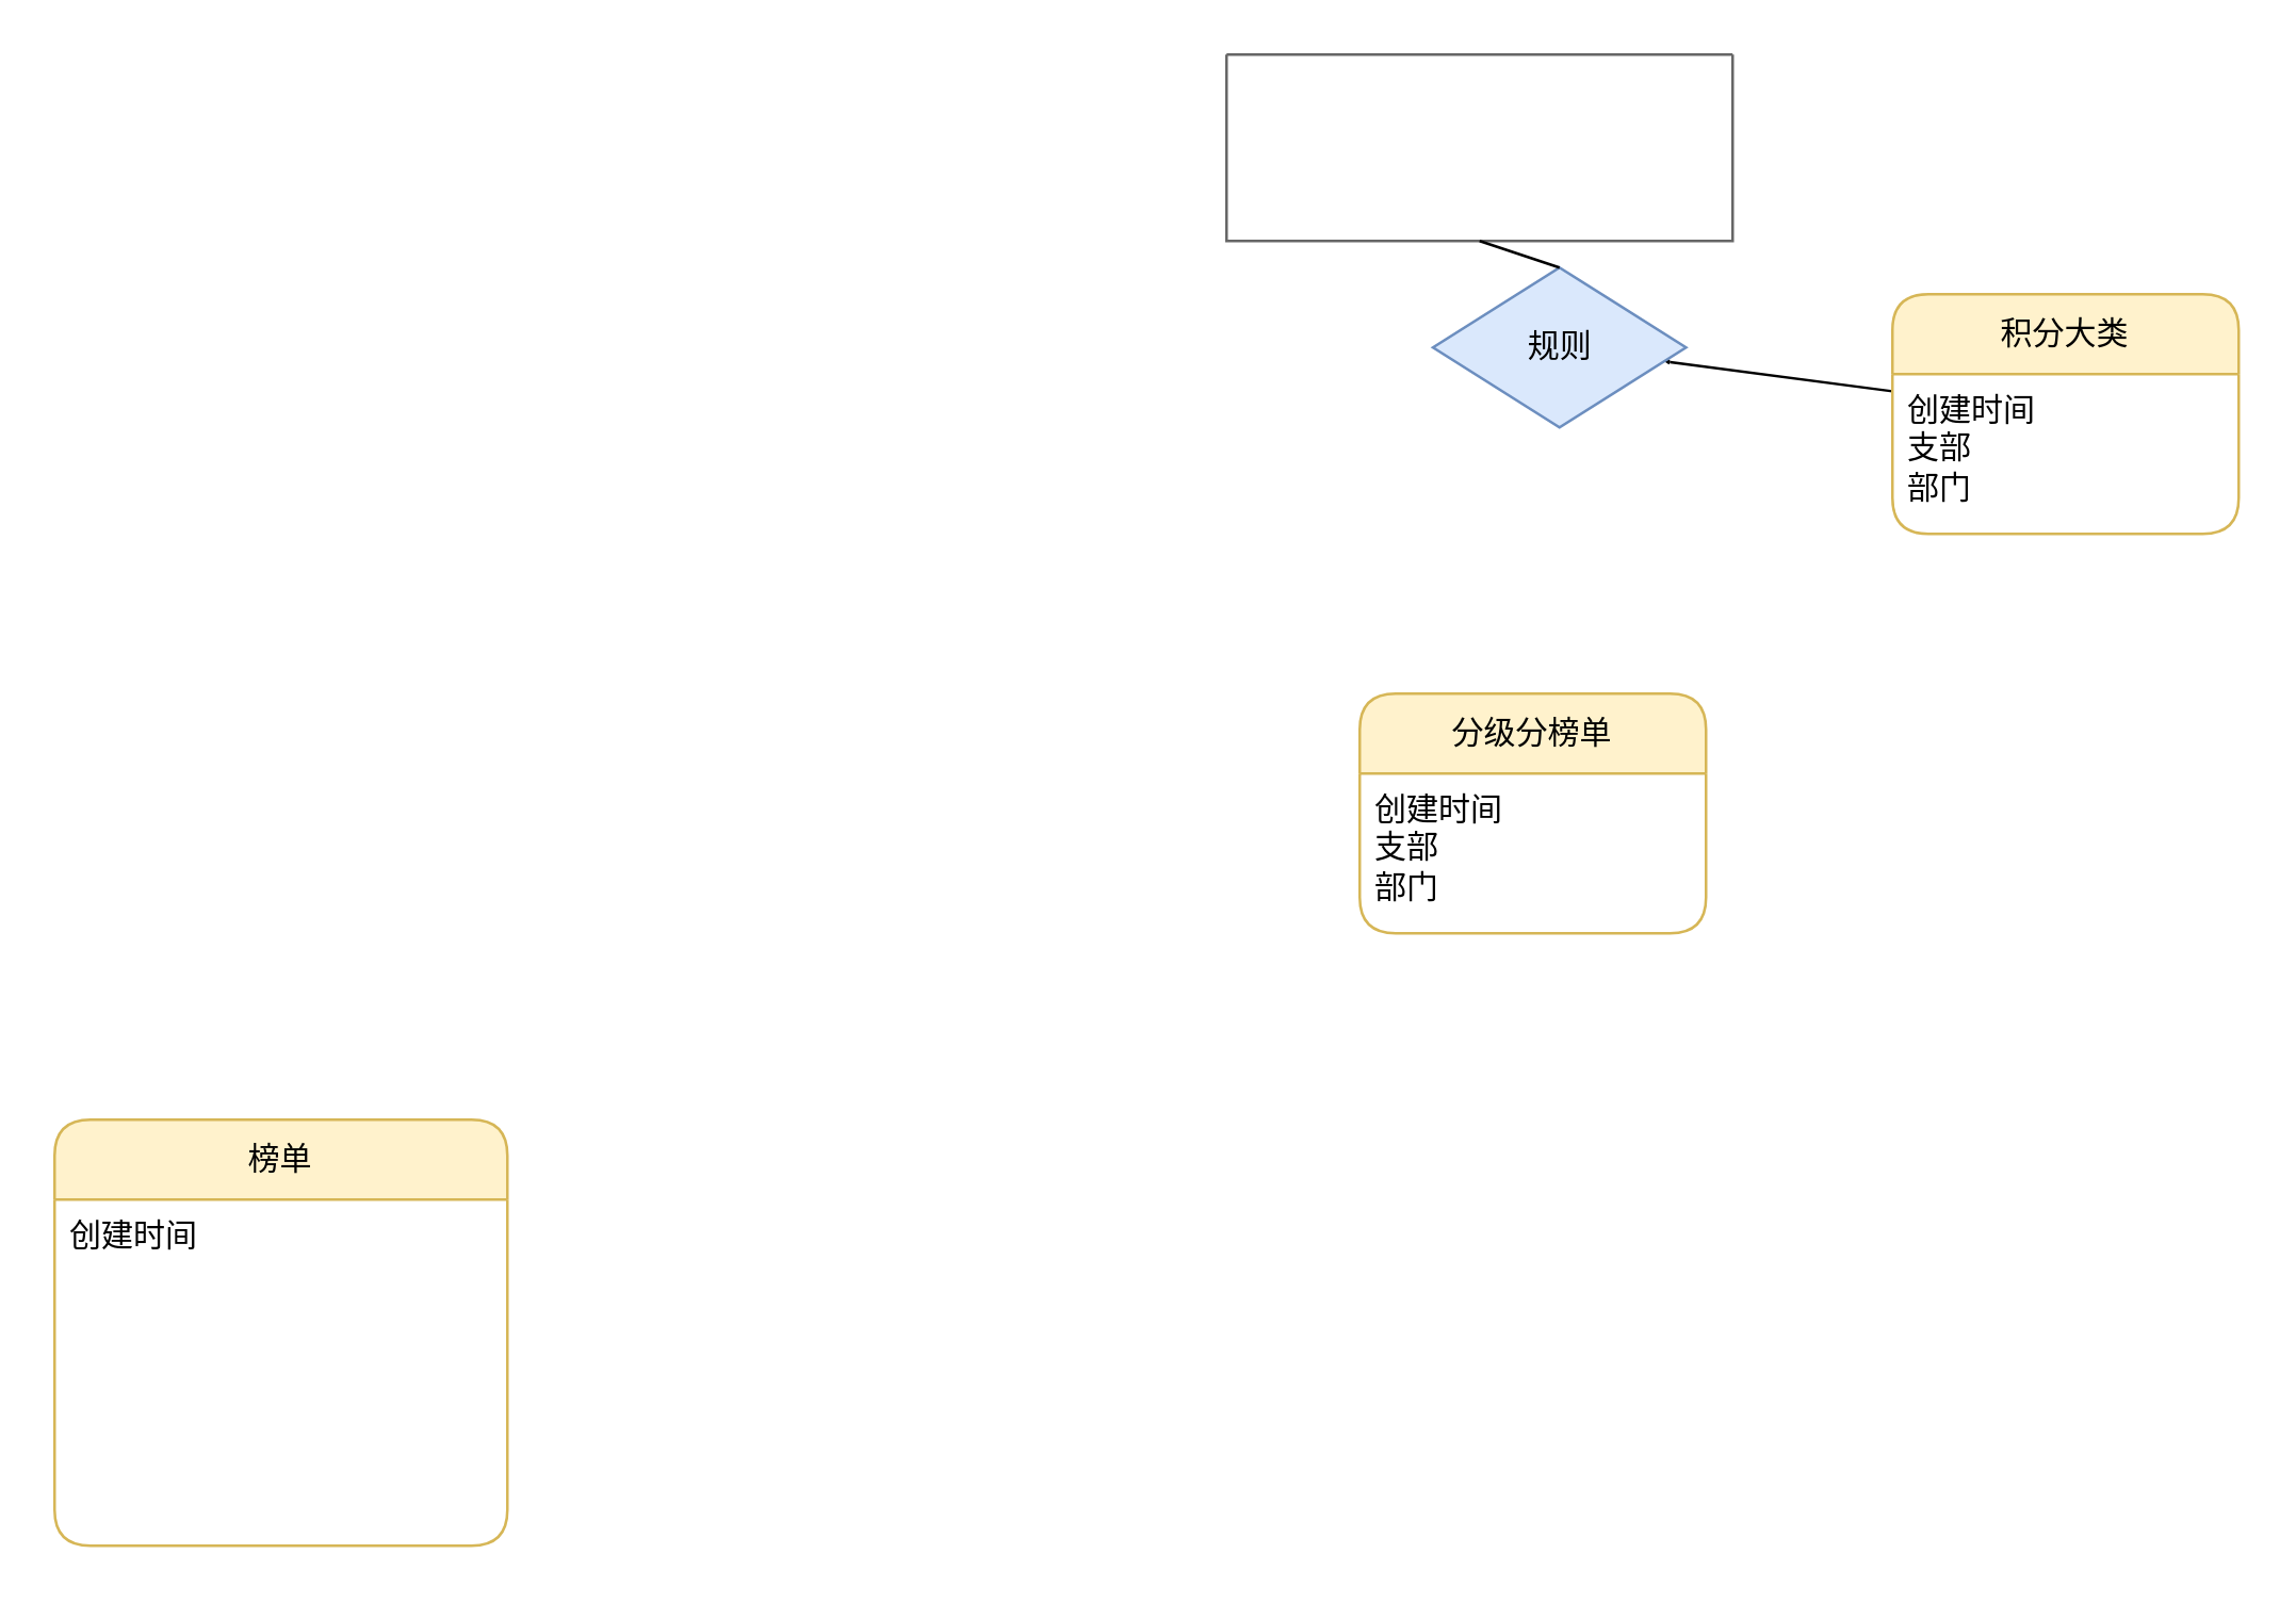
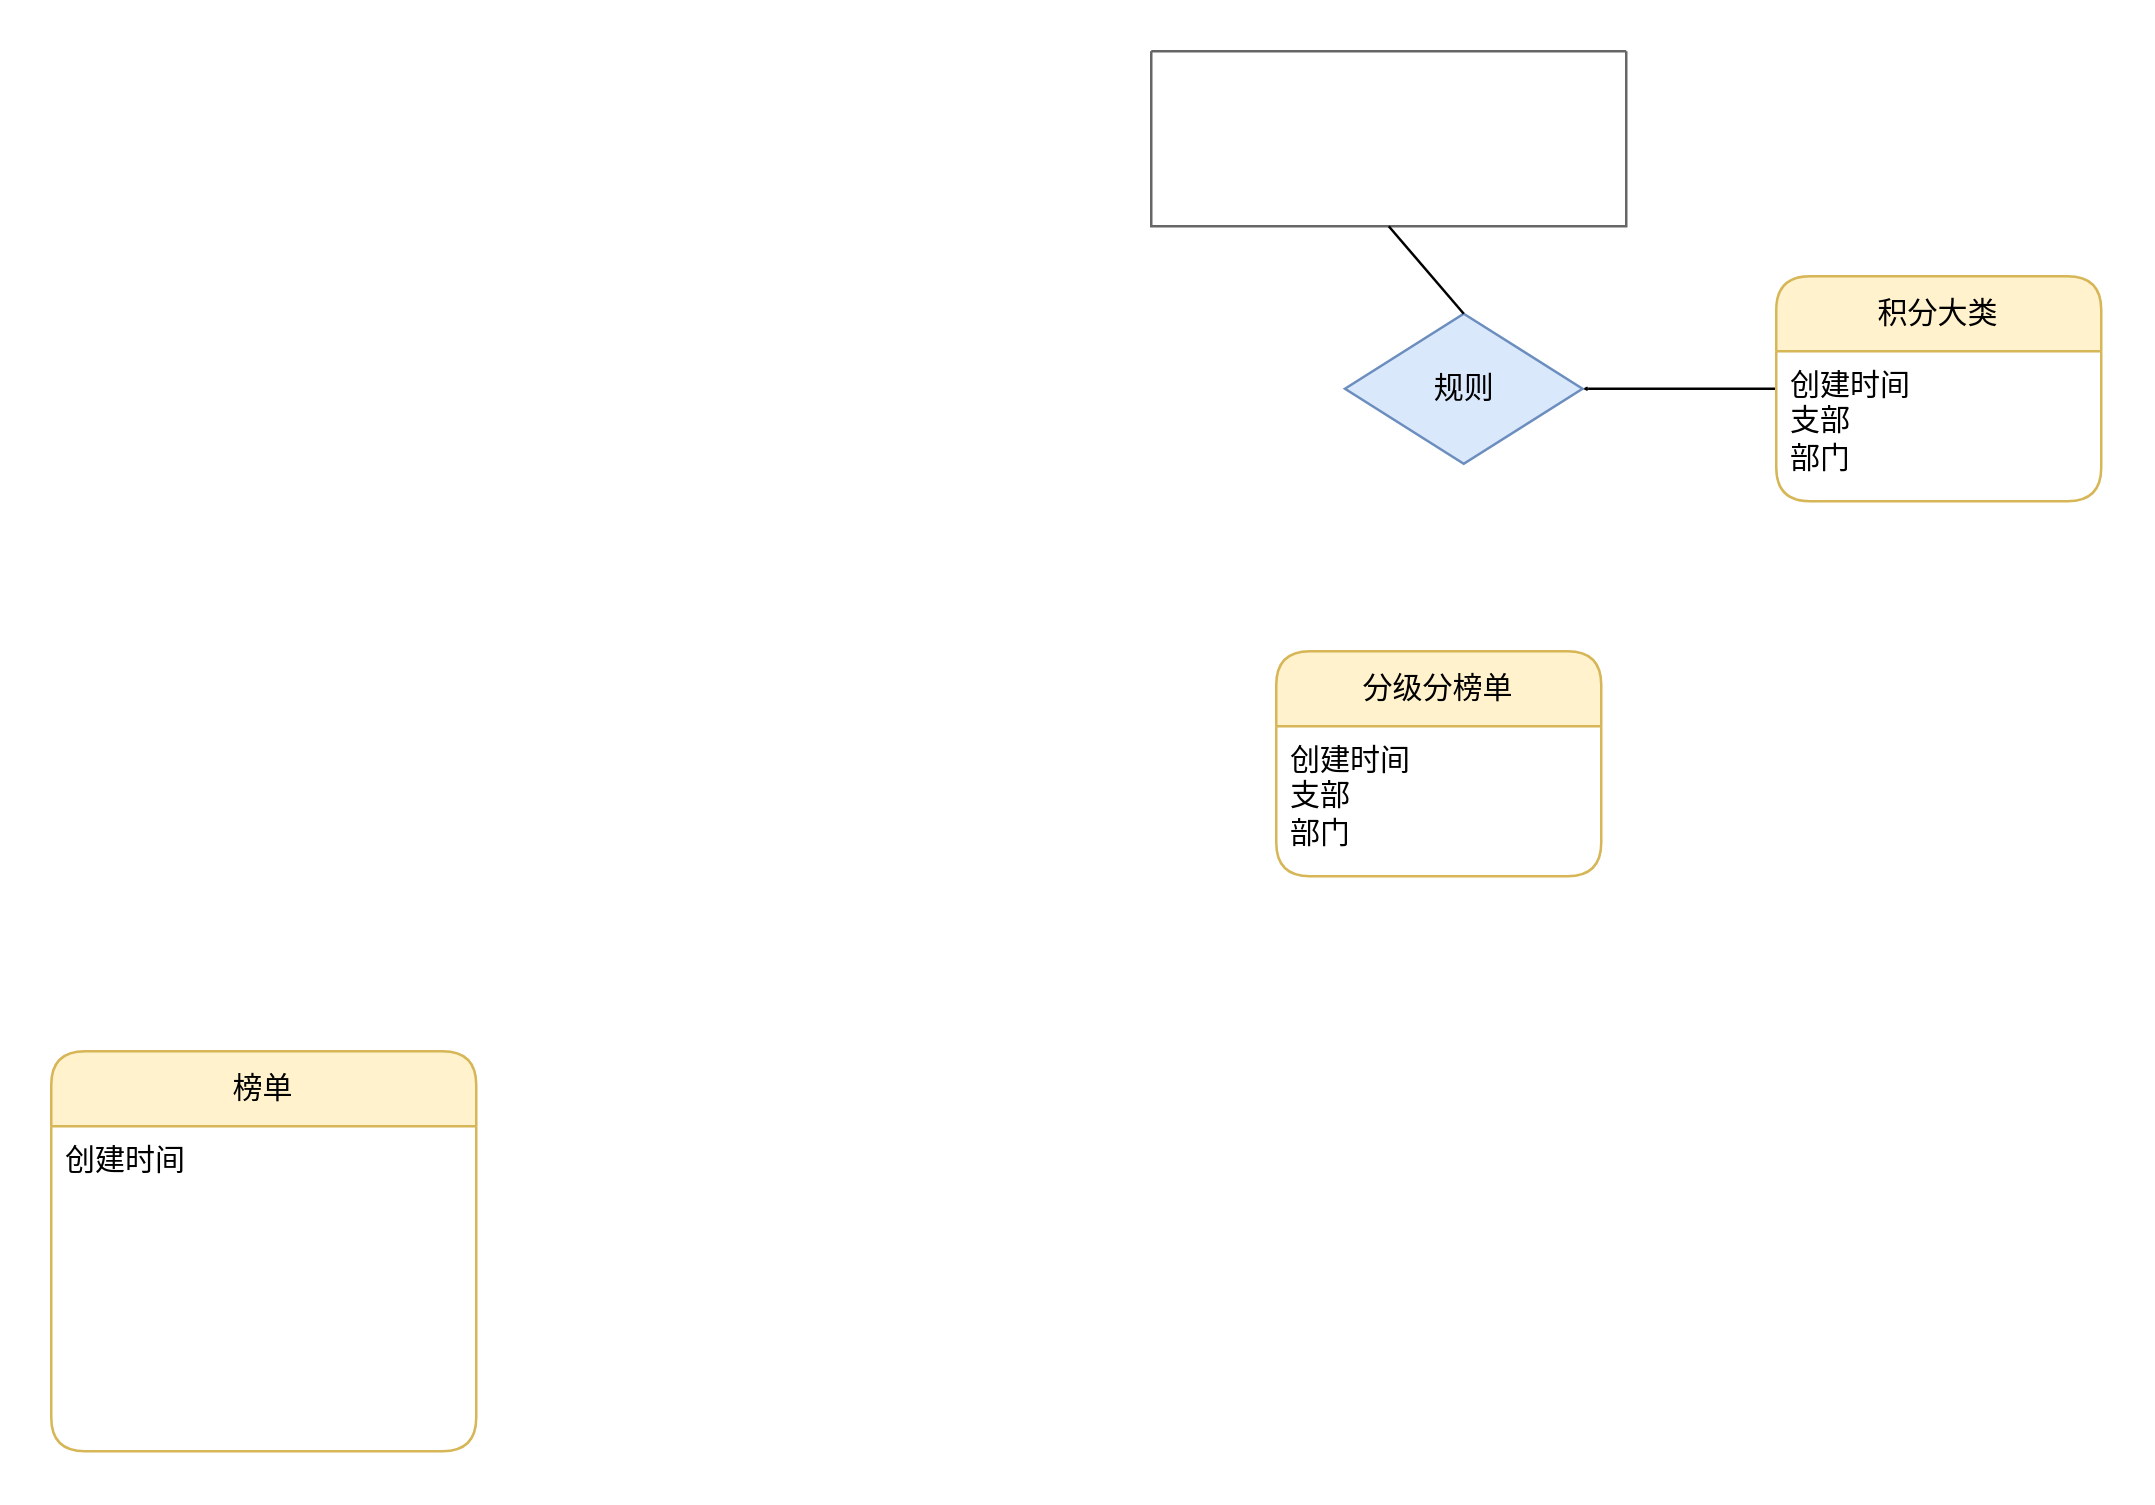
  <mxCell id="0" />
  <mxCell id="1" parent="0" />
  <mxCell id="2" value="分级分榜单" style="swimlane;fontStyle=0;childLayout=stackLayout;horizontal=1;startSize=30;horizontalStack=0;resizeParent=1;resizeParentMax=0;resizeLast=0;collapsible=1;marginBottom=0;whiteSpace=wrap;html=1;fillColor=#fff2cc;strokeColor=#d6b656;rounded=1;" vertex="1" parent="1"><mxGeometry x="510" y="260" width="130" height="90" as="geometry"><mxRectangle x="140" y="370" width="60" height="30" as="alternateBounds" /></mxGeometry></mxCell>
  <mxCell id="3" value="创建时间&lt;br&gt;支部&lt;br&gt;部门" style="text;strokeColor=none;fillColor=none;align=left;verticalAlign=top;spacingLeft=4;spacingRight=4;overflow=hidden;points=[[0,0.5],[1,0.5]];portConstraint=eastwest;rotatable=0;whiteSpace=wrap;html=1;" vertex="1" parent="2"><mxGeometry y="30" width="130" height="60" as="geometry" /></mxCell>
  <mxCell id="4" value="榜单" style="swimlane;fontStyle=0;childLayout=stackLayout;horizontal=1;startSize=30;horizontalStack=0;resizeParent=1;resizeParentMax=0;resizeLast=0;collapsible=1;marginBottom=0;whiteSpace=wrap;html=1;fillColor=#fff2cc;strokeColor=#d6b656;rounded=1;" vertex="1" parent="1"><mxGeometry x="20" y="420" width="170" height="160" as="geometry"><mxRectangle x="150" y="440" width="60" height="30" as="alternateBounds" /></mxGeometry></mxCell>
  <mxCell id="5" value="创建时间&lt;br&gt;" style="text;strokeColor=none;fillColor=none;align=left;verticalAlign=top;spacingLeft=4;spacingRight=4;overflow=hidden;points=[[0,0.5],[1,0.5]];portConstraint=eastwest;rotatable=0;whiteSpace=wrap;html=1;" vertex="1" parent="4"><mxGeometry y="30" width="170" height="130" as="geometry" /></mxCell>
  <mxCell id="6" value="" style="edgeStyle=none;rounded=0;orthogonalLoop=1;jettySize=auto;html=1;strokeWidth=1;fontSize=11;endArrow=open;endFill=0;endSize=0;" edge="1" parent="1" source="7" target="9"><mxGeometry relative="1" as="geometry" /></mxCell>
  <mxCell id="7" value="积分大类" style="swimlane;fontStyle=0;childLayout=stackLayout;horizontal=1;startSize=30;horizontalStack=0;resizeParent=1;resizeParentMax=0;resizeLast=0;collapsible=1;marginBottom=0;whiteSpace=wrap;html=1;fillColor=#fff2cc;strokeColor=#d6b656;rounded=1;" vertex="1" parent="1"><mxGeometry x="710" y="110" width="130" height="90" as="geometry"><mxRectangle x="340" y="220" width="60" height="30" as="alternateBounds" /></mxGeometry></mxCell>
  <mxCell id="8" value="创建时间&lt;br&gt;支部&lt;br&gt;部门" style="text;strokeColor=none;fillColor=none;align=left;verticalAlign=top;spacingLeft=4;spacingRight=4;overflow=hidden;points=[[0,0.5],[1,0.5]];portConstraint=eastwest;rotatable=0;whiteSpace=wrap;html=1;" vertex="1" parent="7"><mxGeometry y="30" width="130" height="60" as="geometry" /></mxCell>
- <mxCell id="9" value="规则" style="rhombus;whiteSpace=wrap;html=1;rounded=0;fillColor=#dae8fc;strokeColor=#6c8ebf;" vertex="1" parent="1"><mxGeometry x="537.5" y="100" width="95" height="60" as="geometry" /></mxCell>
+ <mxCell id="9" value="规则" style="rhombus;whiteSpace=wrap;html=1;rounded=0;fillColor=#dae8fc;strokeColor=#6c8ebf;" vertex="1" parent="1"><mxGeometry x="537.5" y="125" width="95" height="60" as="geometry" /></mxCell>
  <mxCell id="10" value="" style="swimlane;startSize=0;rounded=0;fontSize=11;fillColor=#f5f5f5;fontColor=#333333;strokeColor=#666666;" vertex="1" parent="1"><mxGeometry x="460" y="20" width="190" height="70" as="geometry"><mxRectangle x="90" y="130" width="50" height="40" as="alternateBounds" /></mxGeometry></mxCell>
  <mxCell id="11" style="rounded=0;orthogonalLoop=1;jettySize=auto;html=1;exitX=0.5;exitY=0;exitDx=0;exitDy=0;fontSize=11;horizontal=0;endSize=0;strokeWidth=1;endArrow=none;endFill=0;entryX=0.5;entryY=1;entryDx=0;entryDy=0;" edge="1" parent="1" source="9" target="10"><mxGeometry relative="1" as="geometry"><mxPoint x="643" y="165" as="sourcePoint" /><mxPoint x="720" y="160" as="targetPoint" /></mxGeometry></mxCell>
